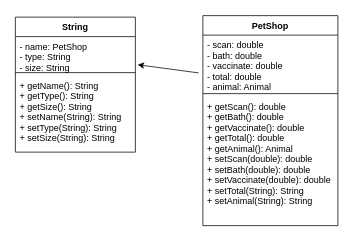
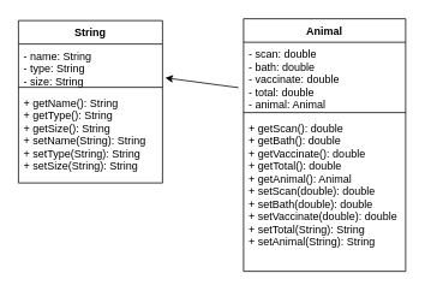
  <mxCell id="0" />
  <mxCell id="1" parent="0" />
  <mxCell id="2" value="String&#10;" style="swimlane;fontStyle=1;align=center;verticalAlign=top;childLayout=stackLayout;horizontal=1;startSize=26;horizontalStack=0;resizeParent=1;resizeParentMax=0;resizeLast=0;collapsible=1;marginBottom=0;" vertex="1" parent="1"><mxGeometry x="20" y="22" width="160" height="180" as="geometry" /></mxCell>
- <mxCell id="3" value="- name: PetShop&#10;- type: String&#10;- size: String" style="text;strokeColor=none;fillColor=none;align=left;verticalAlign=top;spacingLeft=4;spacingRight=4;overflow=hidden;rotatable=0;points=[[0,0.5],[1,0.5]];portConstraint=eastwest;" vertex="1" parent="2"><mxGeometry y="26" width="160" height="44" as="geometry" /></mxCell>
+ <mxCell id="3" value="- name: String&#10;- type: String&#10;- size: String" style="text;strokeColor=none;fillColor=none;align=left;verticalAlign=top;spacingLeft=4;spacingRight=4;overflow=hidden;rotatable=0;points=[[0,0.5],[1,0.5]];portConstraint=eastwest;" vertex="1" parent="2"><mxGeometry y="26" width="160" height="44" as="geometry" /></mxCell>
  <mxCell id="4" value="" style="line;strokeWidth=1;fillColor=none;align=left;verticalAlign=middle;spacingTop=-1;spacingLeft=3;spacingRight=3;rotatable=0;labelPosition=right;points=[];portConstraint=eastwest;" vertex="1" parent="2"><mxGeometry y="70" width="160" height="8" as="geometry" /></mxCell>
  <mxCell id="5" value="+ getName(): String&#10;+ getType(): String&#10;+ getSize(): String&#10;+ setName(String): String&#10;+ setType(String): String&#10;+ setSize(String): String" style="text;strokeColor=none;fillColor=none;align=left;verticalAlign=top;spacingLeft=4;spacingRight=4;overflow=hidden;rotatable=0;points=[[0,0.5],[1,0.5]];portConstraint=eastwest;" vertex="1" parent="2"><mxGeometry y="78" width="160" height="102" as="geometry" /></mxCell>
- <mxCell id="6" value="PetShop" style="swimlane;fontStyle=1;align=center;verticalAlign=top;childLayout=stackLayout;horizontal=1;startSize=26;horizontalStack=0;resizeParent=1;resizeParentMax=0;resizeLast=0;collapsible=1;marginBottom=0;" vertex="1" parent="1"><mxGeometry x="270" y="20" width="180" height="280" as="geometry" /></mxCell>
+ <mxCell id="6" value="Animal" style="swimlane;fontStyle=1;align=center;verticalAlign=top;childLayout=stackLayout;horizontal=1;startSize=26;horizontalStack=0;resizeParent=1;resizeParentMax=0;resizeLast=0;collapsible=1;marginBottom=0;" vertex="1" parent="1"><mxGeometry x="270" y="20" width="180" height="280" as="geometry" /></mxCell>
  <mxCell id="7" value="- scan: double&#10;- bath: double&#10;- vaccinate: double&#10;- total: double&#10;- animal: Animal" style="text;strokeColor=none;fillColor=none;align=left;verticalAlign=top;spacingLeft=4;spacingRight=4;overflow=hidden;rotatable=0;points=[[0,0.5],[1,0.5]];portConstraint=eastwest;" vertex="1" parent="6"><mxGeometry y="26" width="180" height="74" as="geometry" /></mxCell>
  <mxCell id="8" value="" style="line;strokeWidth=1;fillColor=none;align=left;verticalAlign=middle;spacingTop=-1;spacingLeft=3;spacingRight=3;rotatable=0;labelPosition=right;points=[];portConstraint=eastwest;" vertex="1" parent="6"><mxGeometry y="100" width="180" height="8" as="geometry" /></mxCell>
  <mxCell id="9" value="+ getScan(): double&#10;+ getBath(): double&#10;+ getVaccinate(): double&#10;+ getTotal(): double&#10;+ getAnimal(): Animal&#10;+ setScan(double): double&#10;+ setBath(double): double&#10;+ setVaccinate(double): double&#10;+ setTotal(String): String&#10;+ setAnimal(String): String" style="text;strokeColor=none;fillColor=none;align=left;verticalAlign=top;spacingLeft=4;spacingRight=4;overflow=hidden;rotatable=0;points=[[0,0.5],[1,0.5]];portConstraint=eastwest;" vertex="1" parent="6"><mxGeometry y="108" width="180" height="172" as="geometry" /></mxCell>
  <mxCell id="10" value="" style="endArrow=classic;html=1;entryX=1.019;entryY=0.852;entryDx=0;entryDy=0;entryPerimeter=0;exitX=-0.031;exitY=0.681;exitDx=0;exitDy=0;exitPerimeter=0;" edge="1" parent="1" source="7" target="3"><mxGeometry width="50" height="50" relative="1" as="geometry"><mxPoint x="290" y="242" as="sourcePoint" /><mxPoint x="340" y="192" as="targetPoint" /></mxGeometry></mxCell>
